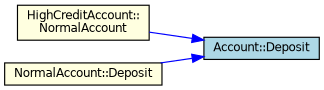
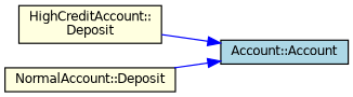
  digraph {
    rankdir=RL
    node [color=black fillcolor=lightyellow fontname=Helvetica fontsize=10 shape=record style=filled]
    edge [color=blue dir=back fontname=Helvetica fontsize=10 labelfontname=Helvetica labelfontsize=10 style=solid]
-   n1 [fillcolor=lightblue fontcolor=black height=0.2 label="Account::Deposit" width=0.4]
-   n2 [height=0.2 label="HighCreditAccount::\lNormalAccount" width=0.4]
+   n1 [fillcolor=lightblue fontcolor=black height=0.2 label="Account::Account" width=0.4]
+   n2 [height=0.2 label="HighCreditAccount::\lDeposit" width=0.4]
    n3 [height=0.2 label="NormalAccount::Deposit" width=0.4]
    n1 -> n2
    n1 -> n3
  }
